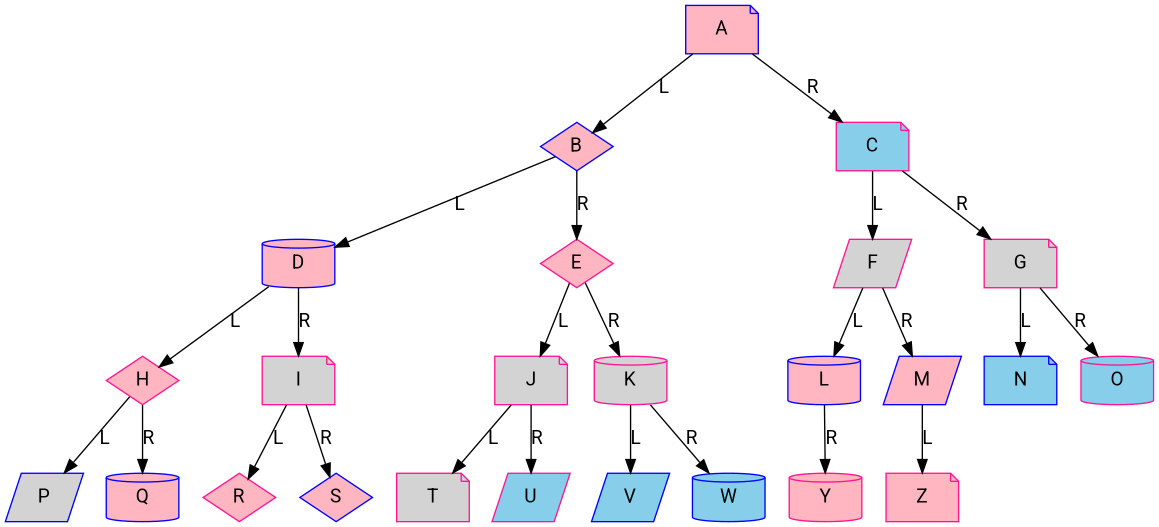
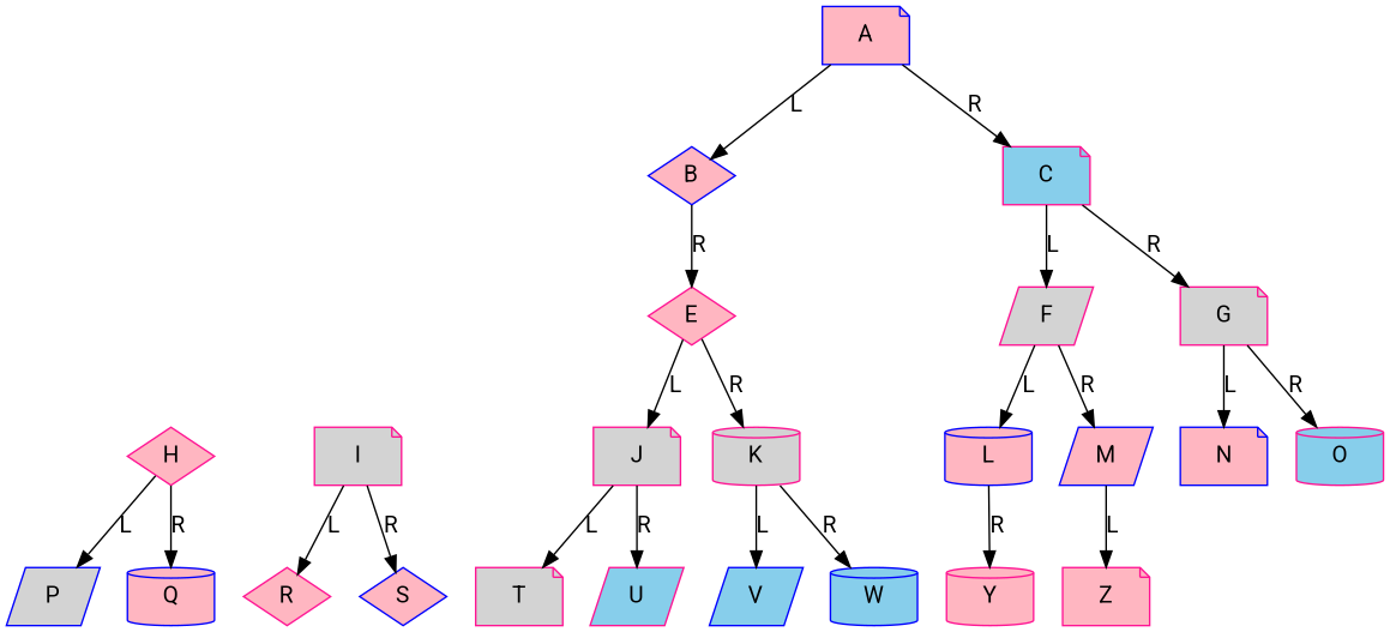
  digraph {
    fontname=Roboto
    node [color=deeppink fillcolor=lightpink fontname=Roboto shape=note style=filled]
    edge [fontname=Roboto]
    n1 [color=blue label=A]
    n2 [color=blue label=B shape=diamond]
    n3 [fillcolor=skyblue label=C]
-   n4 [color=blue label=D shape=cylinder]
    n5 [label=E shape=diamond]
    n6 [fillcolor=lightgrey label=F shape=parallelogram]
    n7 [fillcolor=lightgrey label=G]
    n8 [label=H shape=diamond]
    n9 [fillcolor=lightgrey label=I]
    n10 [fillcolor=lightgrey label=J]
    n11 [fillcolor=lightgrey label=K shape=cylinder]
    n12 [color=blue fillcolor=lightgrey label=P shape=parallelogram]
    n13 [color=blue label=Q shape=cylinder]
    n14 [label=R shape=diamond]
    n15 [color=blue label=S shape=diamond]
    n16 [fillcolor=lightgrey label=T]
    n17 [fillcolor=skyblue label=U shape=parallelogram]
    n18 [color=blue fillcolor=skyblue label=V shape=parallelogram]
    n19 [color=blue fillcolor=skyblue label=W shape=cylinder]
    n20 [color=blue label=L shape=cylinder]
    n21 [color=blue label=M shape=parallelogram]
-   n22 [color=blue fillcolor=skyblue label=N]
+   n22 [color=blue label=N]
    n23 [fillcolor=skyblue label=O shape=cylinder]
    n24 [label=Y shape=cylinder]
    n25 [label=Z]
    n1 -> n2 [label=L]
    n1 -> n3 [label=R]
-   n2 -> n4 [label=L]
    n2 -> n5 [label=R]
    n3 -> n6 [label=L]
    n3 -> n7 [label=R]
-   n4 -> n8 [label=L]
-   n4 -> n9 [label=R]
    n5 -> n10 [label=L]
    n5 -> n11 [label=R]
    n6 -> n20 [label=L]
    n6 -> n21 [label=R]
    n7 -> n22 [label=L]
    n7 -> n23 [label=R]
    n8 -> n12 [label=L]
    n8 -> n13 [label=R]
    n9 -> n14 [label=L]
    n9 -> n15 [label=R]
    n10 -> n16 [label=L]
    n10 -> n17 [label=R]
    n11 -> n18 [label=L]
    n11 -> n19 [label=R]
    n20 -> n24 [label=R]
    n21 -> n25 [label=L]
  }
